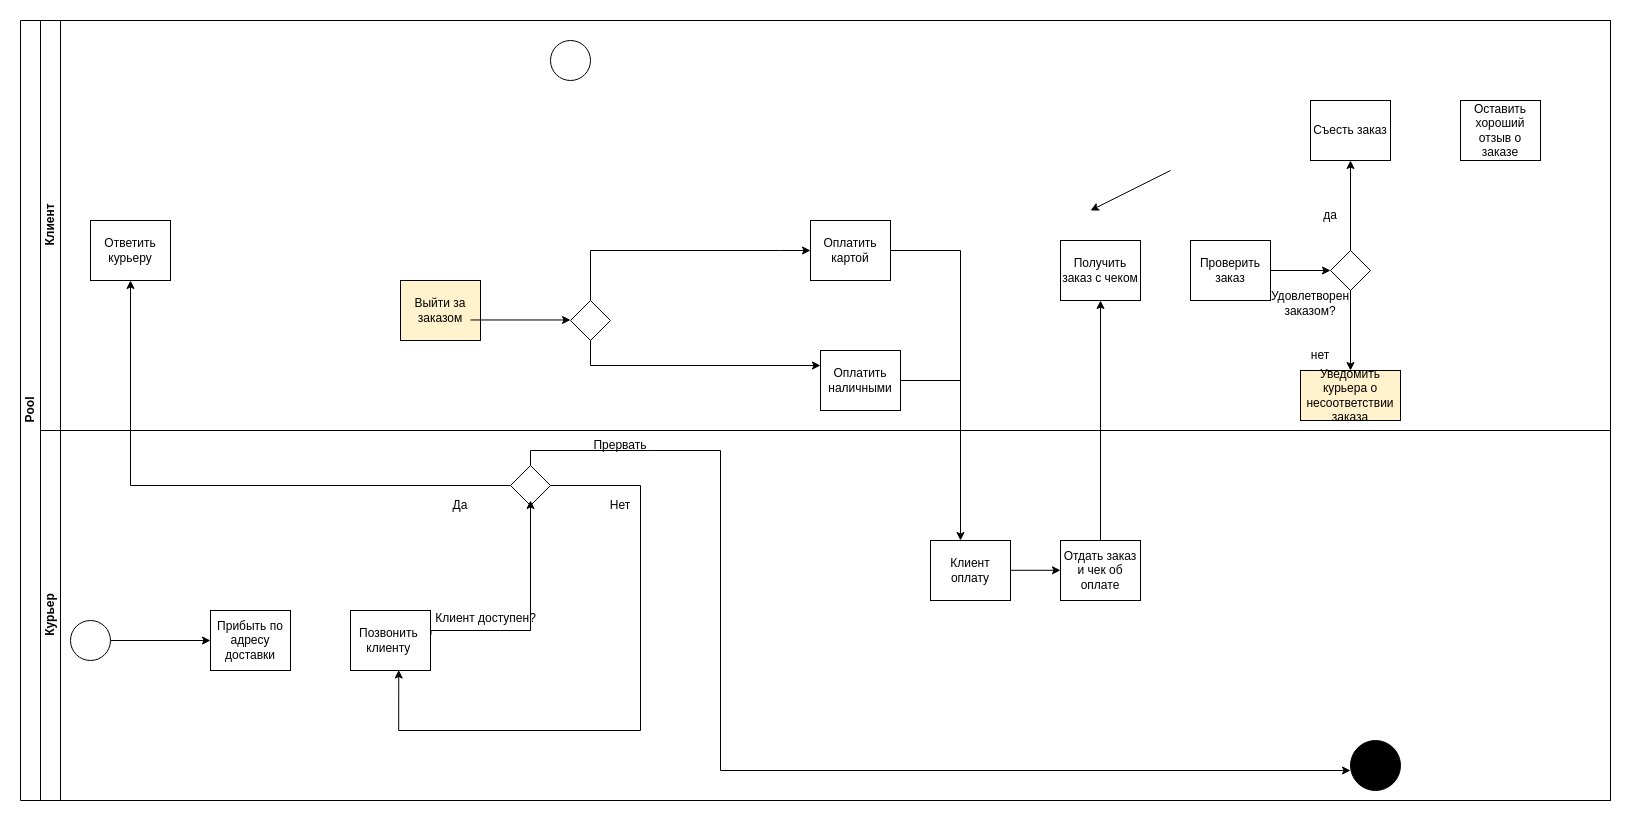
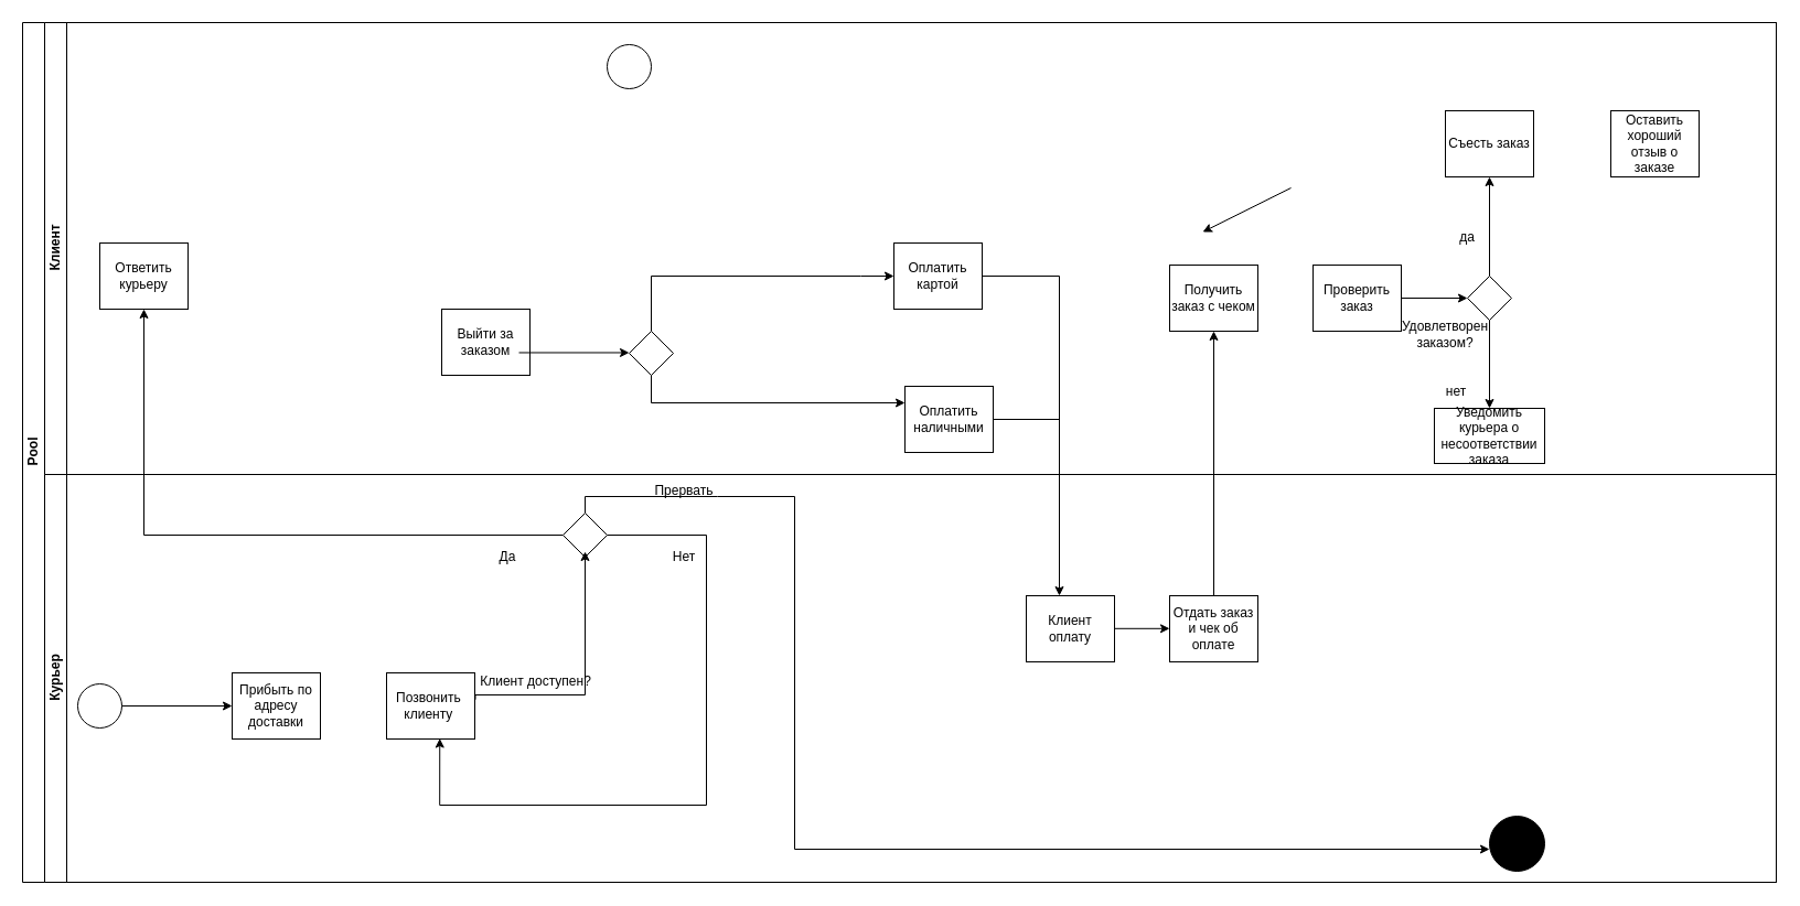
  <mxCell id="0" />
  <mxCell id="1" parent="0" />
  <mxCell id="2" value="Pool" style="swimlane;html=1;childLayout=stackLayout;resizeParent=1;resizeParentMax=0;horizontal=0;startSize=20;horizontalStack=0;" parent="1" vertex="1"><mxGeometry x="20" y="20" width="1590" height="780" as="geometry" /></mxCell>
  <mxCell id="3" style="edgeStyle=orthogonalEdgeStyle;rounded=0;orthogonalLoop=1;jettySize=auto;html=1;endArrow=classic;endFill=1;exitX=0;exitY=0.5;exitDx=0;exitDy=0;entryX=0.5;entryY=1;entryDx=0;entryDy=0;" parent="2" source="35" target="6" edge="1"><mxGeometry relative="1" as="geometry"><mxPoint x="419.97" y="430" as="sourcePoint" /><mxPoint x="410" y="430" as="targetPoint" /><Array as="points"><mxPoint x="110" y="465" /></Array></mxGeometry></mxCell>
  <mxCell id="4" value="Клиент" style="swimlane;html=1;startSize=20;horizontal=0;" parent="2" vertex="1"><mxGeometry x="20" width="1570" height="410" as="geometry" /></mxCell>
  <mxCell id="5" value="" style="ellipse;whiteSpace=wrap;html=1;" parent="4" vertex="1"><mxGeometry x="510" y="20" width="40" height="40" as="geometry" /></mxCell>
  <mxCell id="6" value="Ответить курьеру" style="rounded=0;whiteSpace=wrap;html=1;fontFamily=Helvetica;fontSize=12;fontColor=#000000;align=center;" parent="4" vertex="1"><mxGeometry x="50" y="200" width="80" height="60" as="geometry" /></mxCell>
- <mxCell id="7" value="Выйти за заказом" style="rounded=0;whiteSpace=wrap;html=1;fontFamily=Helvetica;fontSize=12;fontColor=#000000;align=center;fillColor=#fff2cc;" parent="4" vertex="1"><mxGeometry x="360" y="260" width="80" height="60" as="geometry" /></mxCell>
+ <mxCell id="7" value="Выйти за заказом" style="rounded=0;whiteSpace=wrap;html=1;fontFamily=Helvetica;fontSize=12;fontColor=#000000;align=center;" parent="4" vertex="1"><mxGeometry x="360" y="260" width="80" height="60" as="geometry" /></mxCell>
  <mxCell id="8" value="" style="rhombus;whiteSpace=wrap;html=1;fontFamily=Helvetica;fontSize=12;fontColor=#000000;align=center;" parent="4" vertex="1"><mxGeometry x="530" y="280" width="40" height="40" as="geometry" /></mxCell>
  <mxCell id="9" value="" style="edgeStyle=orthogonalEdgeStyle;rounded=0;orthogonalLoop=1;jettySize=auto;html=1;endArrow=classic;endFill=1;exitX=0.5;exitY=0;exitDx=0;exitDy=0;entryX=0;entryY=0.5;entryDx=0;entryDy=0;" parent="4" source="8" target="10" edge="1"><mxGeometry relative="1" as="geometry"><mxPoint x="680" y="239.66" as="sourcePoint" /><mxPoint x="740" y="240.16" as="targetPoint" /><Array as="points"><mxPoint x="550" y="230" /><mxPoint x="740" y="230" /></Array></mxGeometry></mxCell>
  <mxCell id="10" value="Оплатить картой" style="rounded=0;whiteSpace=wrap;html=1;fontFamily=Helvetica;fontSize=12;fontColor=#000000;align=center;" parent="4" vertex="1"><mxGeometry x="770" y="200" width="80" height="60" as="geometry" /></mxCell>
  <mxCell id="11" value="Оплатить наличными" style="rounded=0;whiteSpace=wrap;html=1;fontFamily=Helvetica;fontSize=12;fontColor=#000000;align=center;" parent="4" vertex="1"><mxGeometry x="780" y="330" width="80" height="60" as="geometry" /></mxCell>
  <mxCell id="12" value="" style="edgeStyle=orthogonalEdgeStyle;rounded=0;orthogonalLoop=1;jettySize=auto;html=1;endArrow=classic;endFill=1;exitX=0.5;exitY=1;exitDx=0;exitDy=0;entryX=0;entryY=0.25;entryDx=0;entryDy=0;" parent="4" source="8" target="11" edge="1"><mxGeometry relative="1" as="geometry"><mxPoint x="680" y="250" as="sourcePoint" /><mxPoint x="680" y="360" as="targetPoint" /><Array as="points"><mxPoint x="550" y="345" /></Array></mxGeometry></mxCell>
  <mxCell id="13" value="" style="edgeStyle=orthogonalEdgeStyle;rounded=0;orthogonalLoop=1;jettySize=auto;html=1;entryX=0;entryY=0.5;entryDx=0;entryDy=0;" parent="4" edge="1"><mxGeometry relative="1" as="geometry"><mxPoint x="530" y="299.47" as="targetPoint" /><mxPoint x="430" y="299.47" as="sourcePoint" /></mxGeometry></mxCell>
  <mxCell id="14" value="да" style="text;html=1;align=center;verticalAlign=middle;whiteSpace=wrap;rounded=0;" parent="4" vertex="1"><mxGeometry x="1260" y="180" width="60" height="30" as="geometry" /></mxCell>
  <mxCell id="15" value="Получить заказ с чеком" style="rounded=0;whiteSpace=wrap;html=1;fontFamily=Helvetica;fontSize=12;fontColor=#000000;align=center;" parent="4" vertex="1"><mxGeometry x="1020" y="220" width="80" height="60" as="geometry" /></mxCell>
  <mxCell id="16" value="Проверить заказ" style="rounded=0;whiteSpace=wrap;html=1;fontFamily=Helvetica;fontSize=12;fontColor=#000000;align=center;" parent="4" vertex="1"><mxGeometry x="1150" y="220" width="80" height="60" as="geometry" /></mxCell>
  <mxCell id="17" value="" style="rhombus;whiteSpace=wrap;html=1;fontFamily=Helvetica;fontSize=12;fontColor=#000000;align=center;" parent="4" vertex="1"><mxGeometry x="1290" y="230" width="40" height="40" as="geometry" /></mxCell>
  <mxCell id="18" value="" style="endArrow=classic;html=1;rounded=0;" parent="4" edge="1"><mxGeometry width="50" height="50" relative="1" as="geometry"><mxPoint x="1310" y="230" as="sourcePoint" /><mxPoint x="1310" y="140" as="targetPoint" /></mxGeometry></mxCell>
  <mxCell id="19" value="нет" style="text;html=1;align=center;verticalAlign=middle;whiteSpace=wrap;rounded=0;" parent="4" vertex="1"><mxGeometry x="1250" y="320" width="60" height="30" as="geometry" /></mxCell>
  <mxCell id="20" value="" style="endArrow=classic;html=1;rounded=0;exitX=1;exitY=0.5;exitDx=0;exitDy=0;entryX=0;entryY=0.5;entryDx=0;entryDy=0;" edge="1" parent="4" source="16" target="17"><mxGeometry width="50" height="50" relative="1" as="geometry"><mxPoint x="790" y="350" as="sourcePoint" /><mxPoint x="840" y="300" as="targetPoint" /></mxGeometry></mxCell>
  <mxCell id="21" value="" style="endArrow=classic;html=1;rounded=0;exitX=0.5;exitY=1;exitDx=0;exitDy=0;" edge="1" parent="4" source="17"><mxGeometry width="50" height="50" relative="1" as="geometry"><mxPoint x="1370" y="330" as="sourcePoint" /><mxPoint x="1310" y="350" as="targetPoint" /></mxGeometry></mxCell>
  <mxCell id="22" value="Удовлетворен заказом?" style="text;html=1;align=center;verticalAlign=middle;whiteSpace=wrap;rounded=0;" vertex="1" parent="4"><mxGeometry x="1250" y="270" width="40" height="25" as="geometry" /></mxCell>
  <mxCell id="23" value="Съесть заказ" style="rounded=0;whiteSpace=wrap;html=1;fontFamily=Helvetica;fontSize=12;fontColor=#000000;align=center;" vertex="1" parent="4"><mxGeometry x="1270" y="80" width="80" height="60" as="geometry" /></mxCell>
  <mxCell id="24" value="Оставить хороший отзыв о заказе" style="rounded=0;whiteSpace=wrap;html=1;fontFamily=Helvetica;fontSize=12;fontColor=#000000;align=center;" vertex="1" parent="4"><mxGeometry x="1420" y="80" width="80" height="60" as="geometry" /></mxCell>
- <mxCell id="25" value="Уведомить курьера о несоответствии заказа" style="rounded=0;whiteSpace=wrap;html=1;fontFamily=Helvetica;fontSize=12;fontColor=#000000;align=center;fillColor=#fff2cc;" vertex="1" parent="4"><mxGeometry x="1260" y="350" width="100" height="50" as="geometry" /></mxCell>
+ <mxCell id="25" value="Уведомить курьера о несоответствии заказа" style="rounded=0;whiteSpace=wrap;html=1;fontFamily=Helvetica;fontSize=12;fontColor=#000000;align=center;" vertex="1" parent="4"><mxGeometry x="1260" y="350" width="100" height="50" as="geometry" /></mxCell>
  <mxCell id="26" value="Курьер" style="swimlane;html=1;startSize=20;horizontal=0;fillColor=#FFFFFF;" parent="2" vertex="1"><mxGeometry x="20" y="410" width="1570" height="370" as="geometry" /></mxCell>
  <mxCell id="27" value="Прибыть по адресу доставки" style="rounded=0;whiteSpace=wrap;html=1;fontFamily=Helvetica;fontSize=12;fontColor=#000000;align=center;" parent="26" vertex="1"><mxGeometry x="170" y="180" width="80" height="60" as="geometry" /></mxCell>
  <mxCell id="28" value="" style="ellipse;whiteSpace=wrap;html=1;" parent="26" vertex="1"><mxGeometry x="30" y="190" width="40" height="40" as="geometry" /></mxCell>
  <mxCell id="29" value="Позвонить&amp;nbsp; клиенту&amp;nbsp;" style="rounded=0;whiteSpace=wrap;html=1;fontFamily=Helvetica;fontSize=12;fontColor=#000000;align=center;" parent="26" vertex="1"><mxGeometry x="310" y="180" width="80" height="60" as="geometry" /></mxCell>
  <mxCell id="30" value="Клиент оплату" style="rounded=0;whiteSpace=wrap;html=1;fontFamily=Helvetica;fontSize=12;fontColor=#000000;align=center;" parent="26" vertex="1"><mxGeometry x="890" y="110" width="80" height="60" as="geometry" /></mxCell>
  <mxCell id="31" value="Отдать заказ и чек об оплате" style="rounded=0;whiteSpace=wrap;html=1;fontFamily=Helvetica;fontSize=12;fontColor=#000000;align=center;" parent="26" vertex="1"><mxGeometry x="1020" y="110" width="80" height="60" as="geometry" /></mxCell>
  <mxCell id="32" value="" style="edgeStyle=orthogonalEdgeStyle;rounded=0;orthogonalLoop=1;jettySize=auto;html=1;endArrow=classic;endFill=1;" parent="26" edge="1"><mxGeometry relative="1" as="geometry"><mxPoint x="970" y="139.8" as="sourcePoint" /><mxPoint x="1020" y="139.8" as="targetPoint" /><Array as="points"><mxPoint x="1020" y="140.2" /><mxPoint x="1000" y="140.2" /></Array></mxGeometry></mxCell>
  <mxCell id="33" value="" style="ellipse;shape=doubleEllipse;whiteSpace=wrap;html=1;aspect=fixed;fillColor=#000000;" parent="26" vertex="1"><mxGeometry x="1310" y="310" width="50" height="50" as="geometry" /></mxCell>
  <mxCell id="34" value="" style="edgeStyle=orthogonalEdgeStyle;rounded=0;orthogonalLoop=1;jettySize=auto;html=1;entryX=0;entryY=0.5;entryDx=0;entryDy=0;" parent="26" source="28" target="27" edge="1"><mxGeometry relative="1" as="geometry"><mxPoint x="120" y="-120" as="targetPoint" /></mxGeometry></mxCell>
  <mxCell id="35" value="" style="rhombus;whiteSpace=wrap;html=1;fontFamily=Helvetica;fontSize=12;fontColor=#000000;align=center;" parent="26" vertex="1"><mxGeometry x="470" y="35" width="40" height="40" as="geometry" /></mxCell>
  <mxCell id="36" style="edgeStyle=orthogonalEdgeStyle;rounded=0;orthogonalLoop=1;jettySize=auto;html=1;endArrow=classic;endFill=1;exitX=1.006;exitY=0.404;exitDx=0;exitDy=0;exitPerimeter=0;" parent="26" source="29" edge="1"><mxGeometry relative="1" as="geometry"><mxPoint x="420" y="220" as="sourcePoint" /><mxPoint x="490" y="70" as="targetPoint" /><Array as="points"><mxPoint x="391" y="200" /><mxPoint x="490" y="200" /></Array></mxGeometry></mxCell>
  <mxCell id="37" value="&lt;span style=&quot;font-weight: normal;&quot;&gt;Клиент доступен?&lt;/span&gt;" style="text;align=center;fontStyle=1;verticalAlign=middle;spacingLeft=3;spacingRight=3;strokeColor=none;rotatable=0;points=[[0,0.5],[1,0.5]];portConstraint=eastwest;html=1;" parent="26" vertex="1"><mxGeometry x="420" y="180" width="50" height="16" as="geometry" /></mxCell>
  <mxCell id="38" value="Нет" style="text;html=1;align=center;verticalAlign=middle;whiteSpace=wrap;rounded=0;rotation=0;" parent="26" vertex="1"><mxGeometry x="550" y="60" width="60" height="30" as="geometry" /></mxCell>
  <mxCell id="39" style="edgeStyle=orthogonalEdgeStyle;rounded=0;orthogonalLoop=1;jettySize=auto;html=1;endArrow=classic;endFill=1;exitX=1;exitY=0.5;exitDx=0;exitDy=0;entryX=0.603;entryY=0.992;entryDx=0;entryDy=0;entryPerimeter=0;" parent="26" source="35" target="29" edge="1"><mxGeometry relative="1" as="geometry"><mxPoint x="609.97" y="65" as="sourcePoint" /><mxPoint x="610" y="190" as="targetPoint" /><Array as="points"><mxPoint x="600" y="55" /><mxPoint x="600" y="300" /><mxPoint x="358" y="300" /></Array></mxGeometry></mxCell>
  <mxCell id="40" value="Да" style="text;html=1;align=center;verticalAlign=middle;whiteSpace=wrap;rounded=0;" parent="26" vertex="1"><mxGeometry x="390" y="60" width="60" height="30" as="geometry" /></mxCell>
  <mxCell id="41" value="" style="endArrow=classic;html=1;rounded=0;exitX=0.5;exitY=0;exitDx=0;exitDy=0;" parent="26" source="35" edge="1"><mxGeometry width="50" height="50" relative="1" as="geometry"><mxPoint x="490" y="30" as="sourcePoint" /><mxPoint x="1310" y="340" as="targetPoint" /><Array as="points"><mxPoint x="490" y="20" /><mxPoint x="610" y="20" /><mxPoint x="680" y="20" /><mxPoint x="680" y="340" /></Array></mxGeometry></mxCell>
  <mxCell id="42" value="Прервать" style="text;html=1;align=center;verticalAlign=middle;whiteSpace=wrap;rounded=0;" parent="26" vertex="1"><mxGeometry x="550" width="60" height="30" as="geometry" /></mxCell>
  <mxCell id="43" value="" style="edgeStyle=orthogonalEdgeStyle;rounded=0;orthogonalLoop=1;jettySize=auto;html=1;endArrow=classic;endFill=1;exitX=0.5;exitY=0;exitDx=0;exitDy=0;" parent="2" edge="1" source="31"><mxGeometry relative="1" as="geometry"><mxPoint x="1120" y="549.76" as="sourcePoint" /><mxPoint x="1080" y="280" as="targetPoint" /><Array as="points"><mxPoint x="1080" y="280" /></Array></mxGeometry></mxCell>
  <mxCell id="44" value="" style="endArrow=classic;html=1;rounded=0;exitX=1;exitY=0.5;exitDx=0;exitDy=0;" parent="1" source="10" edge="1"><mxGeometry width="50" height="50" relative="1" as="geometry"><mxPoint x="780" y="430" as="sourcePoint" /><mxPoint x="960" y="540" as="targetPoint" /><Array as="points"><mxPoint x="960" y="250" /></Array></mxGeometry></mxCell>
  <mxCell id="45" value="" style="endArrow=none;html=1;rounded=0;exitX=1;exitY=0.5;exitDx=0;exitDy=0;" parent="1" source="11" edge="1"><mxGeometry width="50" height="50" relative="1" as="geometry"><mxPoint x="780" y="430" as="sourcePoint" /><mxPoint x="960" y="380" as="targetPoint" /></mxGeometry></mxCell>
  <mxCell id="46" value="" style="endArrow=classic;html=1;rounded=0;" edge="1" parent="1"><mxGeometry width="50" height="50" relative="1" as="geometry"><mxPoint x="1170" y="170" as="sourcePoint" /><mxPoint x="1090" y="210" as="targetPoint" /></mxGeometry></mxCell>
